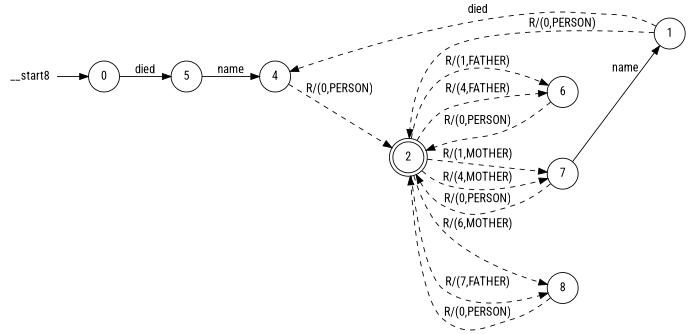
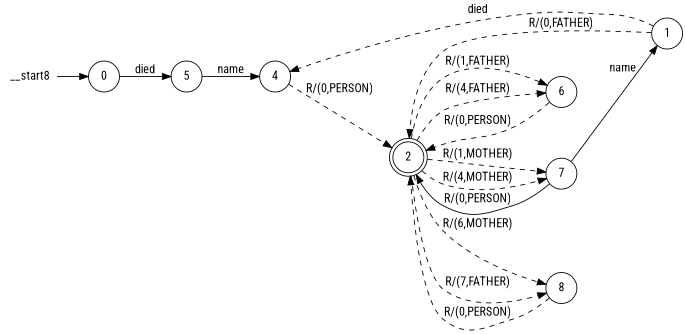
  digraph {
    fontname="Roboto Condensed"
    rankdir=LR
    node [fontname="Roboto Condensed" shape=circle]
    edge [fontname="Roboto Condensed" style=dashed]
    n1 [label=0]
    n2 [label=5]
    n3 [label=1]
    n4 [label=2 shape=doublecircle]
    n5 [label=4]
    n6 [label=6]
    n7 [label=7]
    n8 [label=8]
    n9 [height=0 label=__start8 shape=none width=0]
    n1 -> n2 [label=died style=""]
    n2 -> n5 [label=name style=""]
-   n3 -> n4 [label="R/(0,PERSON)"]
+   n3 -> n4 [label="R/(0,FATHER)"]
    n3 -> n5 [label=died]
    n4 -> n6 [label="R/(1,FATHER)"]
    n4 -> n6 [label="R/(4,FATHER)"]
    n4 -> n7 [label="R/(1,MOTHER)"]
    n4 -> n7 [label="R/(4,MOTHER)"]
    n4 -> n8 [label="R/(6,MOTHER)"]
    n4 -> n8 [label="R/(7,FATHER)"]
    n5 -> n4 [label="R/(0,PERSON)"]
    n6 -> n4 [label="R/(0,PERSON)"]
    n7 -> n3 [label=name style=""]
-   n7 -> n4 [label="R/(0,PERSON)"]
+   n7 -> n4 [label="R/(0,PERSON)" style=solid]
    n8 -> n4 [label="R/(0,PERSON)"]
    n9 -> n1 [style=""]
  }
